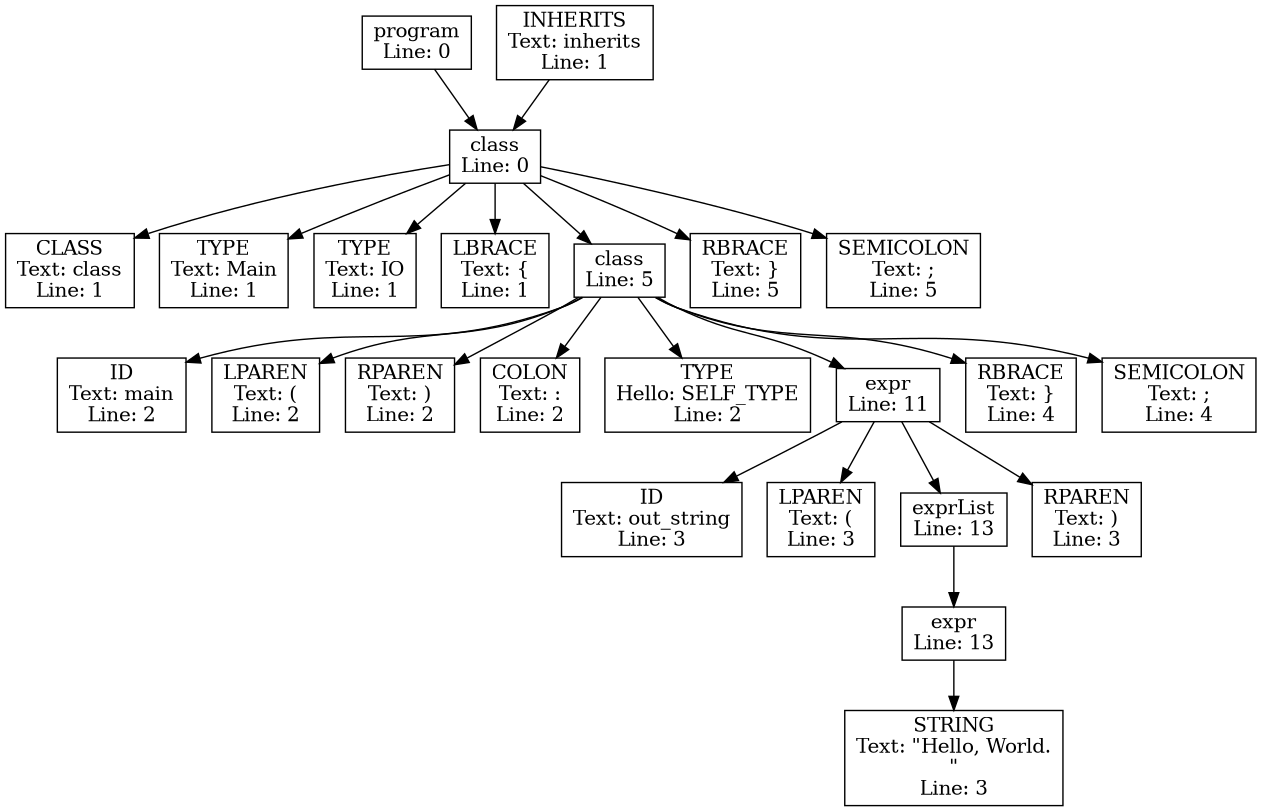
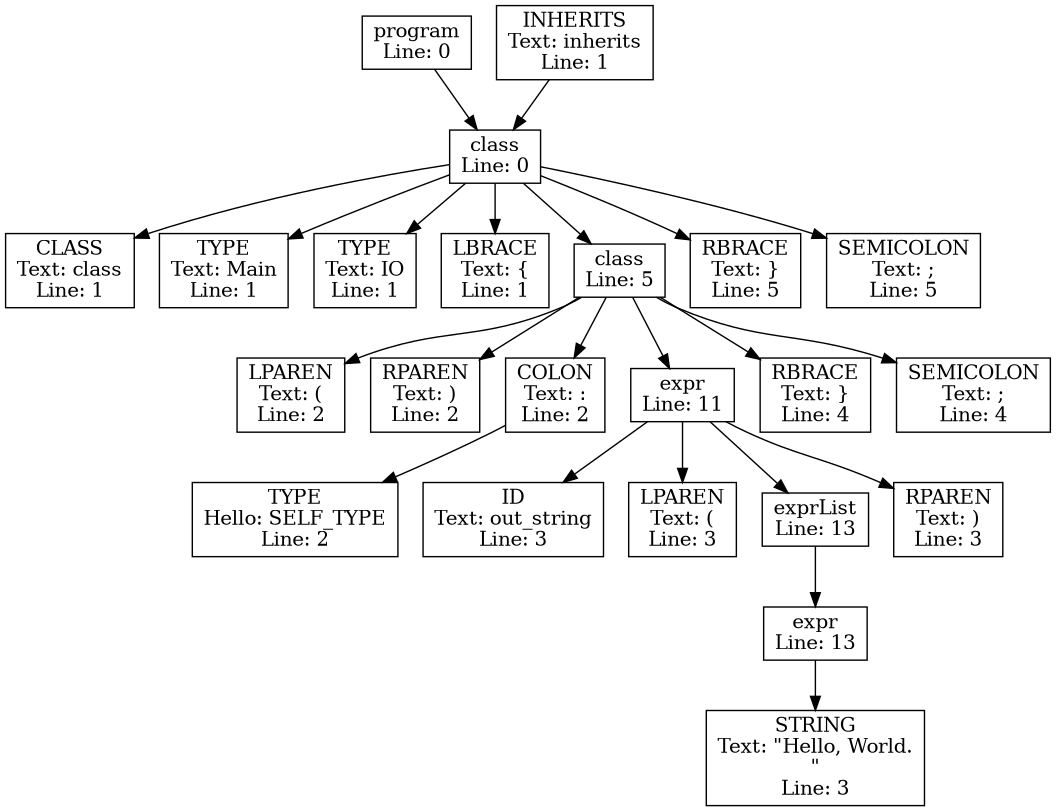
  digraph {
    node [shape=box]
    n1 [label="program\nLine: 0"]
    n2 [label="class\nLine: 0"]
    n3 [label="CLASS\nText: class\nLine: 1"]
    n4 [label="TYPE\nText: Main\nLine: 1"]
    n5 [label="TYPE\nText: IO\nLine: 1"]
    n6 [label="LBRACE\nText: {\nLine: 1"]
    n7 [label="class\nLine: 5"]
    n8 [label="RBRACE\nText: }\nLine: 5"]
    n9 [label="SEMICOLON\nText: ;\nLine: 5"]
    n10 [label="INHERITS\nText: inherits\nLine: 1"]
-   n11 [label="ID\nText: main\nLine: 2"]
    n12 [label="LPAREN\nText: (\nLine: 2"]
    n13 [label="RPAREN\nText: )\nLine: 2"]
    n14 [label="COLON\nText: :\nLine: 2"]
    n15 [label="TYPE\nHello: SELF_TYPE\nLine: 2"]
    n16 [label="expr\nLine: 11"]
    n17 [label="RBRACE\nText: }\nLine: 4"]
    n18 [label="SEMICOLON\nText: ;\nLine: 4"]
    n19 [label="ID\nText: out_string\nLine: 3"]
    n20 [label="LPAREN\nText: (\nLine: 3"]
    n21 [label="exprList\nLine: 13"]
    n22 [label="RPAREN\nText: )\nLine: 3"]
    n23 [label="expr\nLine: 13"]
    n24 [label="STRING\nText: \"Hello, World.\n\"\nLine: 3"]
    n1 -> n2
    n2 -> n3
    n2 -> n4
    n2 -> n5
    n2 -> n6
    n2 -> n7
    n2 -> n8
    n2 -> n9
-   n7 -> n11
    n7 -> n12
    n7 -> n13
    n7 -> n14
-   n7 -> n15
+   n14 -> n15
    n7 -> n16
    n7 -> n17
    n7 -> n18
    n10 -> n2
    n16 -> n19
    n16 -> n20
    n16 -> n21
    n16 -> n22
    n21 -> n23
    n23 -> n24
  }
